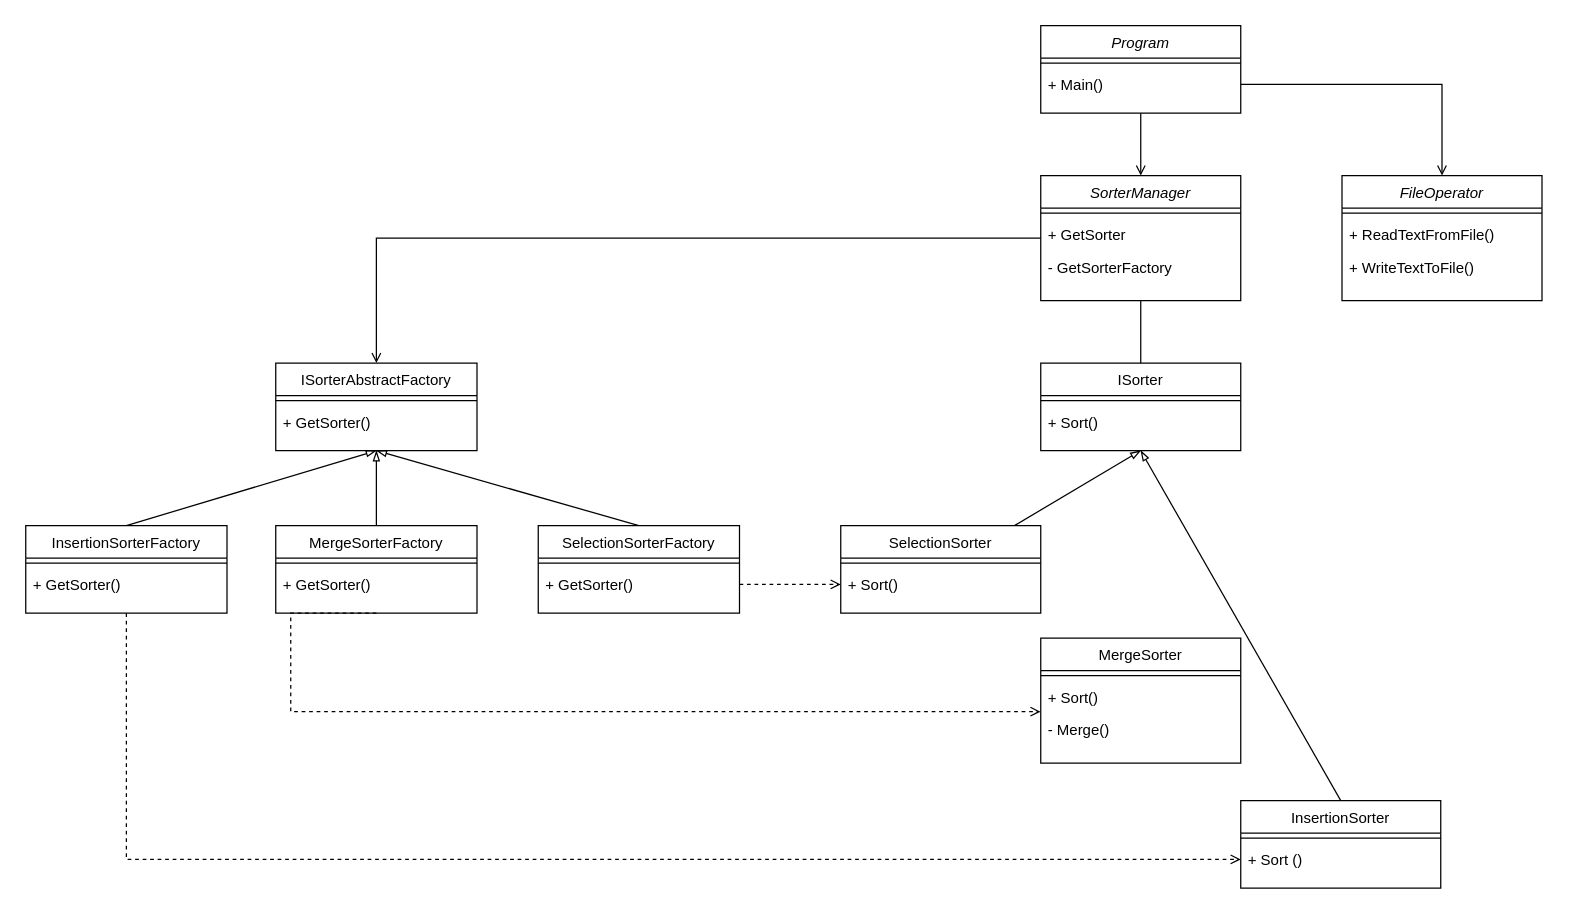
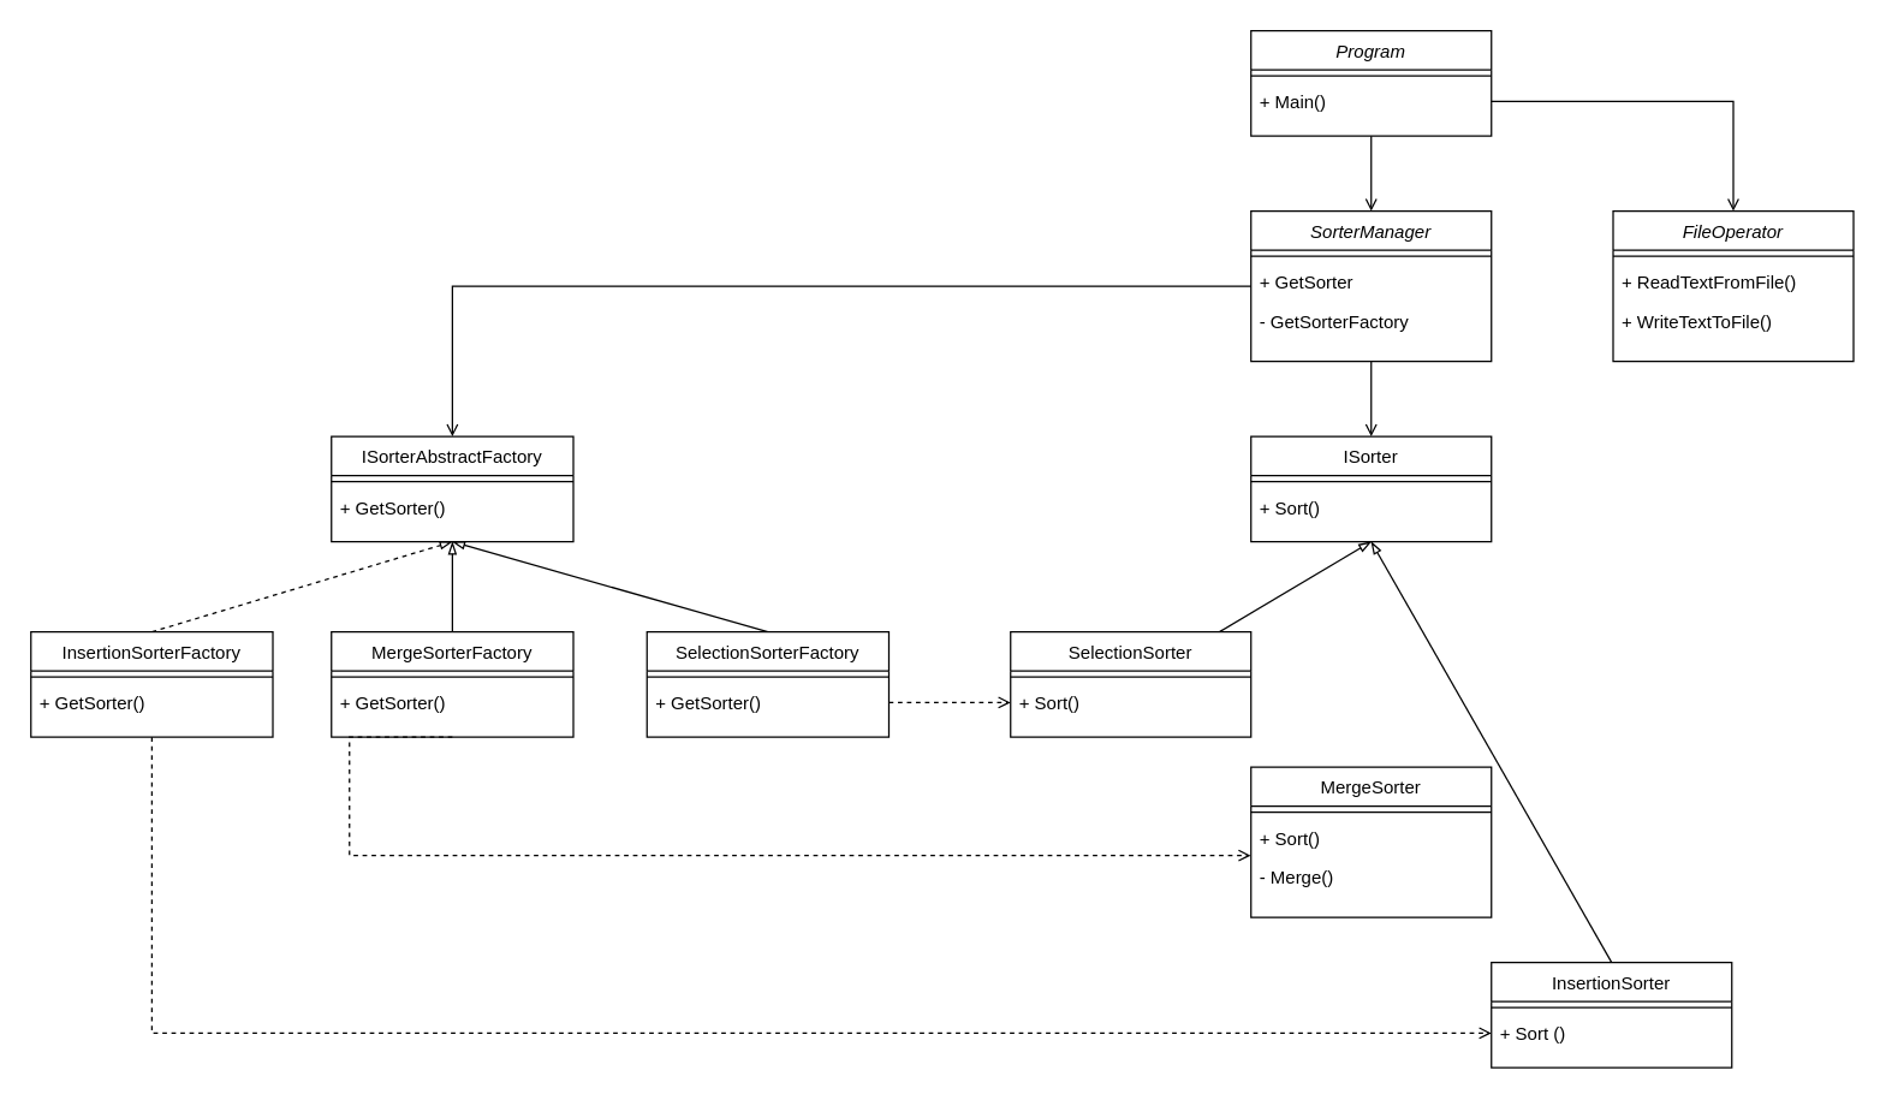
  <mxCell id="0" />
  <mxCell id="1" parent="0" />
- <mxCell id="2" style="rounded=0;orthogonalLoop=1;jettySize=auto;html=1;entryX=0.5;entryY=1;entryDx=0;entryDy=0;endArrow=blockThin;endFill=0;exitX=0.5;exitY=0;exitDx=0;exitDy=0;" edge="1" parent="1" source="9" target="16"><mxGeometry relative="1" as="geometry"><mxPoint x="194" y="405" as="sourcePoint" /></mxGeometry></mxCell>
+ <mxCell id="2" style="rounded=0;orthogonalLoop=1;jettySize=auto;html=1;entryX=0.5;entryY=1;entryDx=0;entryDy=0;endArrow=blockThin;endFill=0;exitX=0.5;exitY=0;exitDx=0;exitDy=0;dashed=1;" edge="1" parent="1" source="9" target="16"><mxGeometry relative="1" as="geometry"><mxPoint x="194" y="405" as="sourcePoint" /></mxGeometry></mxCell>
  <mxCell id="3" style="rounded=0;orthogonalLoop=1;jettySize=auto;html=1;entryX=0.5;entryY=1;entryDx=0;entryDy=0;endArrow=blockThin;endFill=0;" edge="1" parent="1" source="13" target="16"><mxGeometry relative="1" as="geometry" /></mxCell>
  <mxCell id="4" style="edgeStyle=none;rounded=0;orthogonalLoop=1;jettySize=auto;html=1;entryX=0.5;entryY=1;entryDx=0;entryDy=0;endArrow=blockThin;endFill=0;exitX=0.5;exitY=0;exitDx=0;exitDy=0;" edge="1" parent="1" source="5" target="16"><mxGeometry relative="1" as="geometry" /></mxCell>
  <mxCell id="5" value="SelectionSorterFactory" style="swimlane;fontStyle=0;align=center;verticalAlign=top;childLayout=stackLayout;horizontal=1;startSize=26;horizontalStack=0;resizeParent=1;resizeLast=0;collapsible=1;marginBottom=0;rounded=0;shadow=0;strokeWidth=1;" vertex="1" parent="1"><mxGeometry x="430" y="420" width="161" height="70" as="geometry"><mxRectangle x="130" y="380" width="160" height="26" as="alternateBounds" /></mxGeometry></mxCell>
  <mxCell id="6" value="" style="line;html=1;strokeWidth=1;align=left;verticalAlign=middle;spacingTop=-1;spacingLeft=3;spacingRight=3;rotatable=0;labelPosition=right;points=[];portConstraint=eastwest;" vertex="1" parent="5"><mxGeometry y="26" width="161" height="8" as="geometry" /></mxCell>
  <mxCell id="7" value="+ GetSorter()" style="text;align=left;verticalAlign=top;spacingLeft=4;spacingRight=4;overflow=hidden;rotatable=0;points=[[0,0.5],[1,0.5]];portConstraint=eastwest;" vertex="1" parent="5"><mxGeometry y="34" width="161" height="26" as="geometry" /></mxCell>
  <mxCell id="8" style="edgeStyle=orthogonalEdgeStyle;rounded=0;orthogonalLoop=1;jettySize=auto;html=1;entryX=0;entryY=0.5;entryDx=0;entryDy=0;endArrow=open;endFill=0;dashed=1;" edge="1" parent="1" source="9" target="30"><mxGeometry relative="1" as="geometry" /></mxCell>
  <mxCell id="9" value="InsertionSorterFactory" style="swimlane;fontStyle=0;align=center;verticalAlign=top;childLayout=stackLayout;horizontal=1;startSize=26;horizontalStack=0;resizeParent=1;resizeLast=0;collapsible=1;marginBottom=0;rounded=0;shadow=0;strokeWidth=1;" vertex="1" parent="1"><mxGeometry x="20" y="420" width="161" height="70" as="geometry"><mxRectangle x="130" y="380" width="160" height="26" as="alternateBounds" /></mxGeometry></mxCell>
  <mxCell id="10" value="" style="line;html=1;strokeWidth=1;align=left;verticalAlign=middle;spacingTop=-1;spacingLeft=3;spacingRight=3;rotatable=0;labelPosition=right;points=[];portConstraint=eastwest;" vertex="1" parent="9"><mxGeometry y="26" width="161" height="8" as="geometry" /></mxCell>
  <mxCell id="11" value="+ GetSorter()" style="text;align=left;verticalAlign=top;spacingLeft=4;spacingRight=4;overflow=hidden;rotatable=0;points=[[0,0.5],[1,0.5]];portConstraint=eastwest;" vertex="1" parent="9"><mxGeometry y="34" width="161" height="26" as="geometry" /></mxCell>
  <mxCell id="12" style="edgeStyle=orthogonalEdgeStyle;rounded=0;orthogonalLoop=1;jettySize=auto;html=1;entryX=-0.001;entryY=0.954;entryDx=0;entryDy=0;dashed=1;endArrow=open;endFill=0;exitX=0.5;exitY=1;exitDx=0;exitDy=0;entryPerimeter=0;" edge="1" parent="1" source="13" target="23"><mxGeometry relative="1" as="geometry"><Array as="points"><mxPoint x="232" y="569" /></Array></mxGeometry></mxCell>
  <mxCell id="13" value="MergeSorterFactory" style="swimlane;fontStyle=0;align=center;verticalAlign=top;childLayout=stackLayout;horizontal=1;startSize=26;horizontalStack=0;resizeParent=1;resizeLast=0;collapsible=1;marginBottom=0;rounded=0;shadow=0;strokeWidth=1;" vertex="1" parent="1"><mxGeometry x="220" y="420" width="161" height="70" as="geometry"><mxRectangle x="130" y="380" width="160" height="26" as="alternateBounds" /></mxGeometry></mxCell>
  <mxCell id="14" value="" style="line;html=1;strokeWidth=1;align=left;verticalAlign=middle;spacingTop=-1;spacingLeft=3;spacingRight=3;rotatable=0;labelPosition=right;points=[];portConstraint=eastwest;" vertex="1" parent="13"><mxGeometry y="26" width="161" height="8" as="geometry" /></mxCell>
  <mxCell id="15" value="+ GetSorter()" style="text;align=left;verticalAlign=top;spacingLeft=4;spacingRight=4;overflow=hidden;rotatable=0;points=[[0,0.5],[1,0.5]];portConstraint=eastwest;" vertex="1" parent="13"><mxGeometry y="34" width="161" height="26" as="geometry" /></mxCell>
  <mxCell id="16" value="ISorterAbstractFactory" style="swimlane;fontStyle=0;align=center;verticalAlign=top;childLayout=stackLayout;horizontal=1;startSize=26;horizontalStack=0;resizeParent=1;resizeLast=0;collapsible=1;marginBottom=0;rounded=0;shadow=0;strokeWidth=1;" parent="1" vertex="1"><mxGeometry x="220" y="290" width="161" height="70" as="geometry"><mxRectangle x="130" y="380" width="160" height="26" as="alternateBounds" /></mxGeometry></mxCell>
  <mxCell id="17" value="" style="line;html=1;strokeWidth=1;align=left;verticalAlign=middle;spacingTop=-1;spacingLeft=3;spacingRight=3;rotatable=0;labelPosition=right;points=[];portConstraint=eastwest;" parent="16" vertex="1"><mxGeometry y="26" width="161" height="8" as="geometry" /></mxCell>
  <mxCell id="18" value="+ GetSorter()" style="text;align=left;verticalAlign=top;spacingLeft=4;spacingRight=4;overflow=hidden;rotatable=0;points=[[0,0.5],[1,0.5]];portConstraint=eastwest;" parent="16" vertex="1"><mxGeometry y="34" width="161" height="26" as="geometry" /></mxCell>
  <mxCell id="19" style="edgeStyle=none;rounded=0;orthogonalLoop=1;jettySize=auto;html=1;entryX=0.5;entryY=1;entryDx=0;entryDy=0;endArrow=blockThin;endFill=0;" edge="1" parent="1" source="25" target="32"><mxGeometry relative="1" as="geometry" /></mxCell>
  <mxCell id="20" style="edgeStyle=none;rounded=0;orthogonalLoop=1;jettySize=auto;html=1;exitX=0.5;exitY=0;exitDx=0;exitDy=0;entryX=0.5;entryY=1;entryDx=0;entryDy=0;endArrow=blockThin;endFill=0;" edge="1" parent="1" source="28" target="32"><mxGeometry relative="1" as="geometry" /></mxCell>
  <mxCell id="21" value="MergeSorter" style="swimlane;fontStyle=0;align=center;verticalAlign=top;childLayout=stackLayout;horizontal=1;startSize=26;horizontalStack=0;resizeParent=1;resizeLast=0;collapsible=1;marginBottom=0;rounded=0;shadow=0;strokeWidth=1;" vertex="1" parent="1"><mxGeometry x="832" y="510" width="160" height="100" as="geometry"><mxRectangle x="130" y="380" width="160" height="26" as="alternateBounds" /></mxGeometry></mxCell>
  <mxCell id="22" value="" style="line;html=1;strokeWidth=1;align=left;verticalAlign=middle;spacingTop=-1;spacingLeft=3;spacingRight=3;rotatable=0;labelPosition=right;points=[];portConstraint=eastwest;" vertex="1" parent="21"><mxGeometry y="26" width="160" height="8" as="geometry" /></mxCell>
  <mxCell id="23" value="+ Sort()" style="text;align=left;verticalAlign=top;spacingLeft=4;spacingRight=4;overflow=hidden;rotatable=0;points=[[0,0.5],[1,0.5]];portConstraint=eastwest;" vertex="1" parent="21"><mxGeometry y="34" width="160" height="26" as="geometry" /></mxCell>
  <mxCell id="24" value="- Merge()" style="text;align=left;verticalAlign=top;spacingLeft=4;spacingRight=4;overflow=hidden;rotatable=0;points=[[0,0.5],[1,0.5]];portConstraint=eastwest;" vertex="1" parent="21"><mxGeometry y="60" width="160" height="26" as="geometry" /></mxCell>
  <mxCell id="25" value="SelectionSorter" style="swimlane;fontStyle=0;align=center;verticalAlign=top;childLayout=stackLayout;horizontal=1;startSize=26;horizontalStack=0;resizeParent=1;resizeLast=0;collapsible=1;marginBottom=0;rounded=0;shadow=0;strokeWidth=1;" vertex="1" parent="1"><mxGeometry x="672" y="420" width="160" height="70" as="geometry"><mxRectangle x="130" y="380" width="160" height="26" as="alternateBounds" /></mxGeometry></mxCell>
  <mxCell id="26" value="" style="line;html=1;strokeWidth=1;align=left;verticalAlign=middle;spacingTop=-1;spacingLeft=3;spacingRight=3;rotatable=0;labelPosition=right;points=[];portConstraint=eastwest;" vertex="1" parent="25"><mxGeometry y="26" width="160" height="8" as="geometry" /></mxCell>
  <mxCell id="27" value="+ Sort()" style="text;align=left;verticalAlign=top;spacingLeft=4;spacingRight=4;overflow=hidden;rotatable=0;points=[[0,0.5],[1,0.5]];portConstraint=eastwest;" vertex="1" parent="25"><mxGeometry y="34" width="160" height="26" as="geometry" /></mxCell>
  <mxCell id="28" value="InsertionSorter" style="swimlane;fontStyle=0;align=center;verticalAlign=top;childLayout=stackLayout;horizontal=1;startSize=26;horizontalStack=0;resizeParent=1;resizeLast=0;collapsible=1;marginBottom=0;rounded=0;shadow=0;strokeWidth=1;" vertex="1" parent="1"><mxGeometry x="992" y="640" width="160" height="70" as="geometry"><mxRectangle x="130" y="380" width="160" height="26" as="alternateBounds" /></mxGeometry></mxCell>
  <mxCell id="29" value="" style="line;html=1;strokeWidth=1;align=left;verticalAlign=middle;spacingTop=-1;spacingLeft=3;spacingRight=3;rotatable=0;labelPosition=right;points=[];portConstraint=eastwest;" vertex="1" parent="28"><mxGeometry y="26" width="160" height="8" as="geometry" /></mxCell>
  <mxCell id="30" value="+ Sort ()" style="text;align=left;verticalAlign=top;spacingLeft=4;spacingRight=4;overflow=hidden;rotatable=0;points=[[0,0.5],[1,0.5]];portConstraint=eastwest;" vertex="1" parent="28"><mxGeometry y="34" width="160" height="26" as="geometry" /></mxCell>
  <mxCell id="31" style="edgeStyle=orthogonalEdgeStyle;rounded=0;orthogonalLoop=1;jettySize=auto;html=1;entryX=0;entryY=0.5;entryDx=0;entryDy=0;dashed=1;endArrow=open;endFill=0;" edge="1" parent="1" source="7" target="27"><mxGeometry relative="1" as="geometry" /></mxCell>
  <mxCell id="32" value="ISorter" style="swimlane;fontStyle=0;align=center;verticalAlign=top;childLayout=stackLayout;horizontal=1;startSize=26;horizontalStack=0;resizeParent=1;resizeLast=0;collapsible=1;marginBottom=0;rounded=0;shadow=0;strokeWidth=1;" vertex="1" parent="1"><mxGeometry x="832" y="290" width="160" height="70" as="geometry"><mxRectangle x="130" y="380" width="160" height="26" as="alternateBounds" /></mxGeometry></mxCell>
  <mxCell id="33" value="" style="line;html=1;strokeWidth=1;align=left;verticalAlign=middle;spacingTop=-1;spacingLeft=3;spacingRight=3;rotatable=0;labelPosition=right;points=[];portConstraint=eastwest;" vertex="1" parent="32"><mxGeometry y="26" width="160" height="8" as="geometry" /></mxCell>
  <mxCell id="34" value="+ Sort()" style="text;align=left;verticalAlign=top;spacingLeft=4;spacingRight=4;overflow=hidden;rotatable=0;points=[[0,0.5],[1,0.5]];portConstraint=eastwest;" vertex="1" parent="32"><mxGeometry y="34" width="160" height="26" as="geometry" /></mxCell>
- <mxCell id="35" style="edgeStyle=orthogonalEdgeStyle;rounded=0;orthogonalLoop=1;jettySize=auto;html=1;entryX=0.5;entryY=0;entryDx=0;entryDy=0;endArrow=none;endFill=0;" edge="1" parent="1" source="37" target="32"><mxGeometry relative="1" as="geometry" /></mxCell>
+ <mxCell id="35" style="edgeStyle=orthogonalEdgeStyle;rounded=0;orthogonalLoop=1;jettySize=auto;html=1;entryX=0.5;entryY=0;entryDx=0;entryDy=0;endArrow=open;endFill=0;" edge="1" parent="1" source="37" target="32"><mxGeometry relative="1" as="geometry" /></mxCell>
  <mxCell id="36" style="edgeStyle=orthogonalEdgeStyle;rounded=0;orthogonalLoop=1;jettySize=auto;html=1;endArrow=open;endFill=0;entryX=0.5;entryY=0;entryDx=0;entryDy=0;" edge="1" parent="1" source="37" target="16"><mxGeometry relative="1" as="geometry"><mxPoint x="242" y="280" as="targetPoint" /></mxGeometry></mxCell>
  <mxCell id="37" value="SorterManager" style="swimlane;fontStyle=2;align=center;verticalAlign=top;childLayout=stackLayout;horizontal=1;startSize=26;horizontalStack=0;resizeParent=1;resizeLast=0;collapsible=1;marginBottom=0;rounded=0;shadow=0;strokeWidth=1;" vertex="1" parent="1"><mxGeometry x="832" y="140" width="160" height="100" as="geometry"><mxRectangle x="230" y="140" width="160" height="26" as="alternateBounds" /></mxGeometry></mxCell>
  <mxCell id="38" value="" style="line;html=1;strokeWidth=1;align=left;verticalAlign=middle;spacingTop=-1;spacingLeft=3;spacingRight=3;rotatable=0;labelPosition=right;points=[];portConstraint=eastwest;" vertex="1" parent="37"><mxGeometry y="26" width="160" height="8" as="geometry" /></mxCell>
  <mxCell id="39" value="+ GetSorter" style="text;align=left;verticalAlign=top;spacingLeft=4;spacingRight=4;overflow=hidden;rotatable=0;points=[[0,0.5],[1,0.5]];portConstraint=eastwest;" vertex="1" parent="37"><mxGeometry y="34" width="160" height="26" as="geometry" /></mxCell>
  <mxCell id="40" value="- GetSorterFactory" style="text;align=left;verticalAlign=top;spacingLeft=4;spacingRight=4;overflow=hidden;rotatable=0;points=[[0,0.5],[1,0.5]];portConstraint=eastwest;" vertex="1" parent="37"><mxGeometry y="60" width="160" height="26" as="geometry" /></mxCell>
  <mxCell id="41" style="edgeStyle=orthogonalEdgeStyle;rounded=0;orthogonalLoop=1;jettySize=auto;html=1;entryX=0.5;entryY=0;entryDx=0;entryDy=0;endArrow=open;endFill=0;" edge="1" parent="1" source="42" target="37"><mxGeometry relative="1" as="geometry" /></mxCell>
  <mxCell id="42" value="Program" style="swimlane;fontStyle=2;align=center;verticalAlign=top;childLayout=stackLayout;horizontal=1;startSize=26;horizontalStack=0;resizeParent=1;resizeLast=0;collapsible=1;marginBottom=0;rounded=0;shadow=0;strokeWidth=1;" vertex="1" parent="1"><mxGeometry x="832" y="20" width="160" height="70" as="geometry"><mxRectangle x="230" y="140" width="160" height="26" as="alternateBounds" /></mxGeometry></mxCell>
  <mxCell id="43" value="" style="line;html=1;strokeWidth=1;align=left;verticalAlign=middle;spacingTop=-1;spacingLeft=3;spacingRight=3;rotatable=0;labelPosition=right;points=[];portConstraint=eastwest;" vertex="1" parent="42"><mxGeometry y="26" width="160" height="8" as="geometry" /></mxCell>
  <mxCell id="44" value="+ Main()" style="text;align=left;verticalAlign=top;spacingLeft=4;spacingRight=4;overflow=hidden;rotatable=0;points=[[0,0.5],[1,0.5]];portConstraint=eastwest;" vertex="1" parent="42"><mxGeometry y="34" width="160" height="26" as="geometry" /></mxCell>
  <mxCell id="45" value="FileOperator" style="swimlane;fontStyle=2;align=center;verticalAlign=top;childLayout=stackLayout;horizontal=1;startSize=26;horizontalStack=0;resizeParent=1;resizeLast=0;collapsible=1;marginBottom=0;rounded=0;shadow=0;strokeWidth=1;" vertex="1" parent="1"><mxGeometry x="1073" y="140" width="160" height="100" as="geometry"><mxRectangle x="230" y="140" width="160" height="26" as="alternateBounds" /></mxGeometry></mxCell>
  <mxCell id="46" value="" style="line;html=1;strokeWidth=1;align=left;verticalAlign=middle;spacingTop=-1;spacingLeft=3;spacingRight=3;rotatable=0;labelPosition=right;points=[];portConstraint=eastwest;" vertex="1" parent="45"><mxGeometry y="26" width="160" height="8" as="geometry" /></mxCell>
  <mxCell id="47" value="+ ReadTextFromFile()" style="text;align=left;verticalAlign=top;spacingLeft=4;spacingRight=4;overflow=hidden;rotatable=0;points=[[0,0.5],[1,0.5]];portConstraint=eastwest;" vertex="1" parent="45"><mxGeometry y="34" width="160" height="26" as="geometry" /></mxCell>
  <mxCell id="48" value="+ WriteTextToFile()" style="text;align=left;verticalAlign=top;spacingLeft=4;spacingRight=4;overflow=hidden;rotatable=0;points=[[0,0.5],[1,0.5]];portConstraint=eastwest;" vertex="1" parent="45"><mxGeometry y="60" width="160" height="26" as="geometry" /></mxCell>
  <mxCell id="49" style="edgeStyle=orthogonalEdgeStyle;rounded=0;orthogonalLoop=1;jettySize=auto;html=1;entryX=0.5;entryY=0;entryDx=0;entryDy=0;endArrow=open;endFill=0;" edge="1" parent="1" source="44" target="45"><mxGeometry relative="1" as="geometry" /></mxCell>
